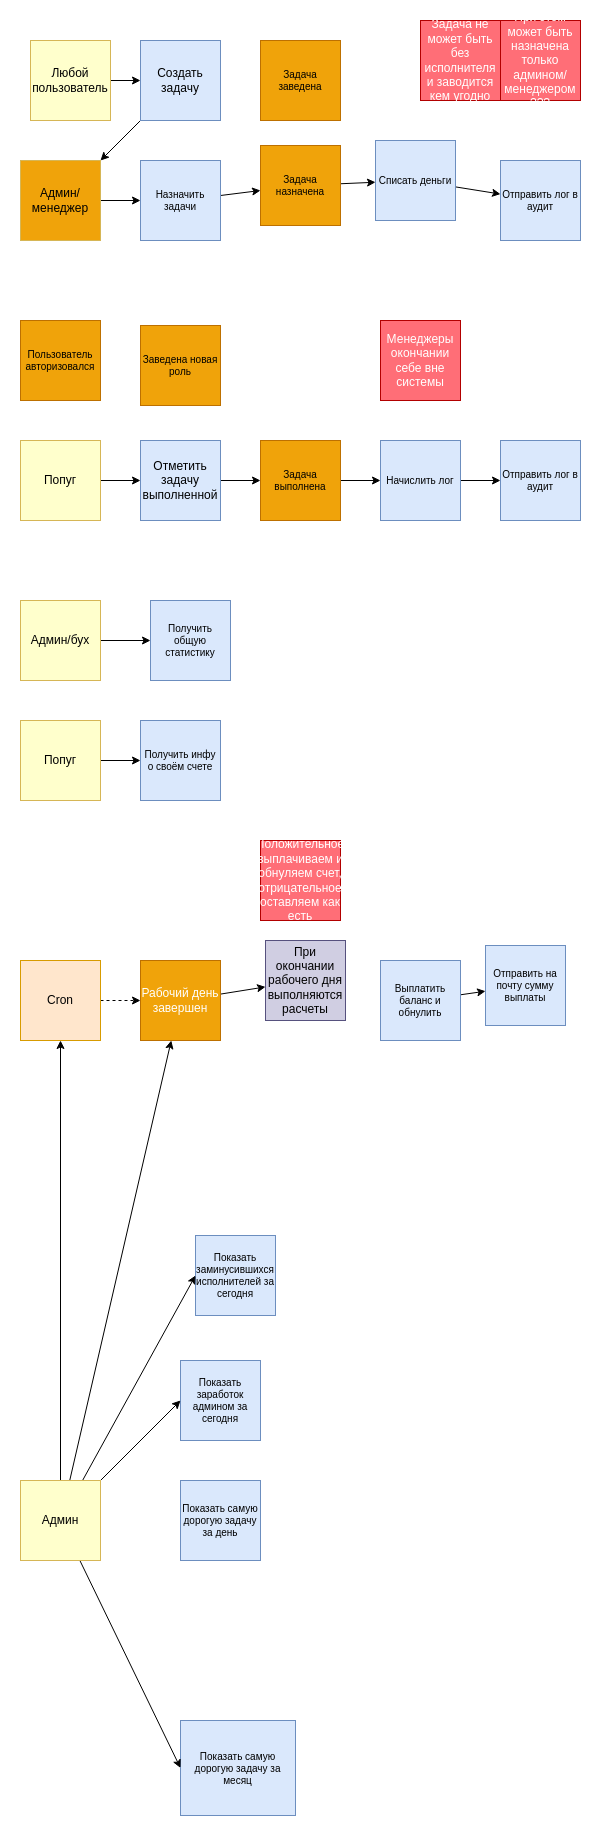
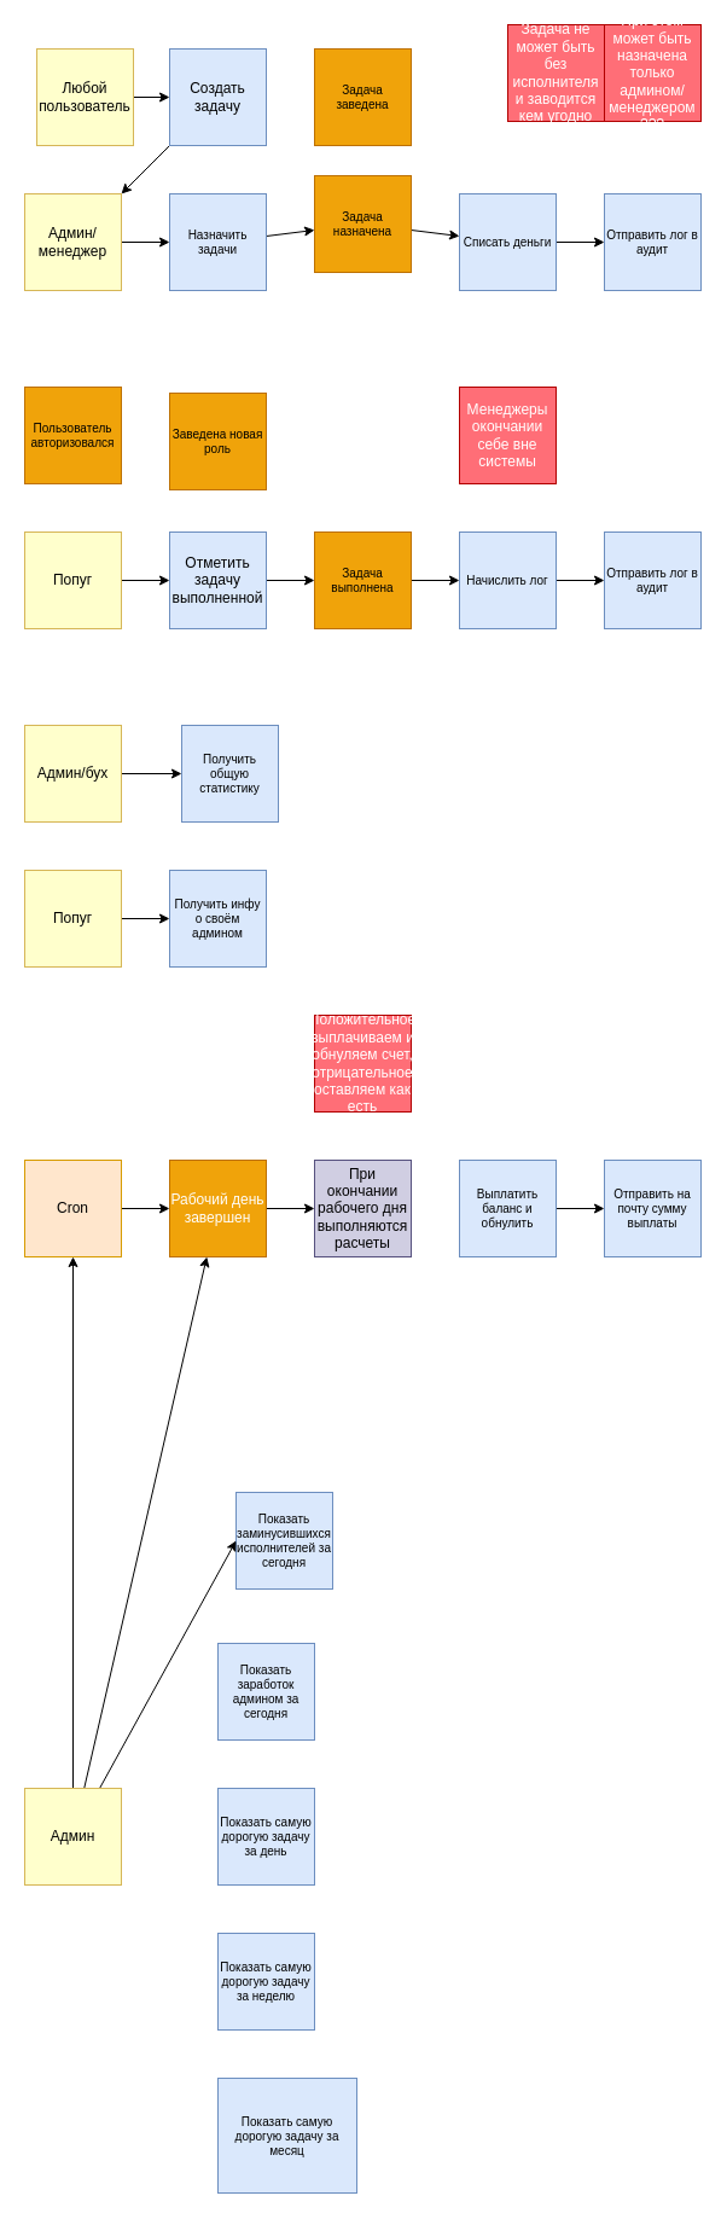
  <mxCell id="0" />
  <mxCell id="1" parent="0" />
  <mxCell id="2" value="Заведена новая роль" style="rounded=0;whiteSpace=wrap;html=1;fillColor=#f0a30a;strokeColor=#BD7000;fontColor=#000000;labelBackgroundColor=none;fontSize=10;" parent="1" vertex="1"><mxGeometry x="140" y="325" width="80" height="80" as="geometry" /></mxCell>
  <mxCell id="3" value="Задача заведена" style="rounded=0;whiteSpace=wrap;html=1;fillColor=#f0a30a;strokeColor=#BD7000;fontColor=#000000;labelBackgroundColor=none;fontSize=10;" parent="1" vertex="1"><mxGeometry x="260" y="40" width="80" height="80" as="geometry" /></mxCell>
  <mxCell id="4" value="" style="edgeStyle=none;html=1;fontColor=#000000;" edge="1" parent="1" source="5" target="17"><mxGeometry relative="1" as="geometry" /></mxCell>
  <mxCell id="5" value="Задача выполнена" style="rounded=0;whiteSpace=wrap;html=1;fillColor=#f0a30a;strokeColor=#BD7000;fontColor=#000000;labelBackgroundColor=none;fontSize=10;" parent="1" vertex="1"><mxGeometry x="260" y="440" width="80" height="80" as="geometry" /></mxCell>
  <mxCell id="6" value="" style="edgeStyle=none;html=1;fontColor=#000000;" edge="1" parent="1" source="7" target="15"><mxGeometry relative="1" as="geometry" /></mxCell>
  <mxCell id="7" value="Задача назначена" style="rounded=0;whiteSpace=wrap;html=1;fillColor=#f0a30a;strokeColor=#BD7000;fontColor=#000000;labelBackgroundColor=none;fontSize=10;" parent="1" vertex="1"><mxGeometry x="260" y="145" width="80" height="80" as="geometry" /></mxCell>
  <mxCell id="8" value="" style="edgeStyle=none;html=1;fontColor=#000000;" edge="1" parent="1" source="9" target="7"><mxGeometry relative="1" as="geometry" /></mxCell>
  <mxCell id="9" value="Назначить задачи" style="rounded=0;whiteSpace=wrap;html=1;fillColor=#dae8fc;strokeColor=#6c8ebf;labelBackgroundColor=none;fontSize=10;fontColor=#000000;" parent="1" vertex="1"><mxGeometry x="140" y="160" width="80" height="80" as="geometry" /></mxCell>
  <mxCell id="10" value="Пользователь авторизовался" style="rounded=0;whiteSpace=wrap;html=1;fillColor=#f0a30a;strokeColor=#BD7000;fontColor=#000000;labelBackgroundColor=none;fontSize=10;" parent="1" vertex="1"><mxGeometry x="20" y="320" width="80" height="80" as="geometry" /></mxCell>
  <mxCell id="11" value="Получить общую статистику" style="rounded=0;whiteSpace=wrap;html=1;fillColor=#dae8fc;strokeColor=#6c8ebf;labelBackgroundColor=none;fontSize=10;fontColor=#000000;" parent="1" vertex="1"><mxGeometry x="150" y="600" width="80" height="80" as="geometry" /></mxCell>
- <mxCell id="12" value="Получить инфу о своём счете" style="rounded=0;whiteSpace=wrap;html=1;fillColor=#dae8fc;strokeColor=#6c8ebf;labelBackgroundColor=none;fontSize=10;fontColor=#000000;" parent="1" vertex="1"><mxGeometry x="140" y="720" width="80" height="80" as="geometry" /></mxCell>
+ <mxCell id="12" value="Получить инфу о своём админом" style="rounded=0;whiteSpace=wrap;html=1;fillColor=#dae8fc;strokeColor=#6c8ebf;labelBackgroundColor=none;fontSize=10;fontColor=#000000;" parent="1" vertex="1"><mxGeometry x="140" y="720" width="80" height="80" as="geometry" /></mxCell>
  <mxCell id="13" value="Отправить лог в аудит" style="rounded=0;whiteSpace=wrap;html=1;fillColor=#dae8fc;strokeColor=#6c8ebf;labelBackgroundColor=none;fontSize=10;fontColor=#000000;" parent="1" vertex="1"><mxGeometry x="500" y="440" width="80" height="80" as="geometry" /></mxCell>
  <mxCell id="14" value="" style="edgeStyle=none;html=1;fontColor=#000000;" edge="1" parent="1" source="15" target="49"><mxGeometry relative="1" as="geometry" /></mxCell>
- <mxCell id="15" value="Списать деньги" style="rounded=0;whiteSpace=wrap;html=1;fillColor=#dae8fc;strokeColor=#6c8ebf;labelBackgroundColor=none;fontSize=10;fontColor=#000000;" parent="1" vertex="1"><mxGeometry x="375" y="140" width="80" height="80" as="geometry" /></mxCell>
+ <mxCell id="15" value="Списать деньги" style="rounded=0;whiteSpace=wrap;html=1;fillColor=#dae8fc;strokeColor=#6c8ebf;labelBackgroundColor=none;fontSize=10;fontColor=#000000;" parent="1" vertex="1"><mxGeometry x="380" y="160" width="80" height="80" as="geometry" /></mxCell>
  <mxCell id="16" value="" style="edgeStyle=none;html=1;fontColor=#000000;" edge="1" parent="1" source="17" target="13"><mxGeometry relative="1" as="geometry" /></mxCell>
  <mxCell id="17" value="Начислить лог" style="rounded=0;whiteSpace=wrap;html=1;fillColor=#dae8fc;strokeColor=#6c8ebf;labelBackgroundColor=none;fontSize=10;fontColor=#000000;" parent="1" vertex="1"><mxGeometry x="380" y="440" width="80" height="80" as="geometry" /></mxCell>
- <mxCell id="18" value="Отправить на почту сумму выплаты" style="rounded=0;whiteSpace=wrap;html=1;fillColor=#dae8fc;strokeColor=#6c8ebf;labelBackgroundColor=none;fontSize=10;fontColor=#000000;" parent="1" vertex="1"><mxGeometry x="485" y="945" width="80" height="80" as="geometry" /></mxCell>
+ <mxCell id="18" value="Отправить на почту сумму выплаты" style="rounded=0;whiteSpace=wrap;html=1;fillColor=#dae8fc;strokeColor=#6c8ebf;labelBackgroundColor=none;fontSize=10;fontColor=#000000;" parent="1" vertex="1"><mxGeometry x="500" y="960" width="80" height="80" as="geometry" /></mxCell>
  <mxCell id="19" value="" style="edgeStyle=none;html=1;fontColor=#000000;" edge="1" parent="1" source="20" target="18"><mxGeometry relative="1" as="geometry" /></mxCell>
  <mxCell id="20" value="Выплатить баланс и обнулить" style="rounded=0;whiteSpace=wrap;html=1;fillColor=#dae8fc;strokeColor=#6c8ebf;labelBackgroundColor=none;fontSize=10;fontColor=#000000;" parent="1" vertex="1"><mxGeometry x="380" y="960" width="80" height="80" as="geometry" /></mxCell>
  <mxCell id="21" value="Показать заработок админом за сегодня" style="rounded=0;whiteSpace=wrap;html=1;fillColor=#dae8fc;strokeColor=#6c8ebf;labelBackgroundColor=none;fontSize=10;fontColor=#000000;" parent="1" vertex="1"><mxGeometry x="180" y="1360" width="80" height="80" as="geometry" /></mxCell>
  <mxCell id="22" value="Показать самую дорогую задачу за день" style="rounded=0;whiteSpace=wrap;html=1;fillColor=#dae8fc;strokeColor=#6c8ebf;labelBackgroundColor=none;fontSize=10;fontColor=#000000;" parent="1" vertex="1"><mxGeometry x="180" y="1480" width="80" height="80" as="geometry" /></mxCell>
+ <mxCell id="23" value="Показать самую дорогую задачу за неделю" style="rounded=0;whiteSpace=wrap;html=1;fillColor=#dae8fc;strokeColor=#6c8ebf;labelBackgroundColor=none;fontSize=10;fontColor=#000000;" parent="1" vertex="1"><mxGeometry x="180" y="1600" width="80" height="80" as="geometry" /></mxCell>
  <mxCell id="24" value="Показать самую дорогую задачу за месяц" style="rounded=0;whiteSpace=wrap;html=1;fillColor=#dae8fc;strokeColor=#6c8ebf;labelBackgroundColor=none;fontSize=10;fontColor=#000000;" parent="1" vertex="1"><mxGeometry x="180" y="1720" width="115" height="95" as="geometry" /></mxCell>
  <mxCell id="25" value="" style="edgeStyle=none;html=1;fontColor=#000000;" edge="1" parent="1" source="26" target="11"><mxGeometry relative="1" as="geometry" /></mxCell>
  <mxCell id="26" value="Админ/бух" style="rounded=0;whiteSpace=wrap;html=1;fillColor=#FFFFCC;strokeColor=#d6b656;labelBackgroundColor=none;fontColor=#000000;" vertex="1" parent="1"><mxGeometry x="20" y="600" width="80" height="80" as="geometry" /></mxCell>
  <mxCell id="27" value="" style="edgeStyle=none;html=1;fontColor=#000000;" edge="1" parent="1" source="28" target="9"><mxGeometry relative="1" as="geometry" /></mxCell>
- <mxCell id="28" value="Админ/менеджер" style="rounded=0;whiteSpace=wrap;html=1;fillColor=#f0a30a;strokeColor=#d6b656;labelBackgroundColor=none;fontColor=#000000;" vertex="1" parent="1"><mxGeometry x="20" y="160" width="80" height="80" as="geometry" /></mxCell>
+ <mxCell id="28" value="Админ/менеджер" style="rounded=0;whiteSpace=wrap;html=1;fillColor=#FFFFCC;strokeColor=#d6b656;labelBackgroundColor=none;fontColor=#000000;" vertex="1" parent="1"><mxGeometry x="20" y="160" width="80" height="80" as="geometry" /></mxCell>
  <mxCell id="29" value="Показать заминусившихся исполнителей за сегодня" style="rounded=0;whiteSpace=wrap;html=1;fillColor=#dae8fc;strokeColor=#6c8ebf;labelBackgroundColor=none;fontSize=10;fontColor=#000000;" vertex="1" parent="1"><mxGeometry x="195" y="1235" width="80" height="80" as="geometry" /></mxCell>
  <mxCell id="30" style="edgeStyle=none;html=1;entryX=0;entryY=0.5;entryDx=0;entryDy=0;fontColor=#000000;" edge="1" parent="1" source="35" target="29"><mxGeometry relative="1" as="geometry" /></mxCell>
- <mxCell id="31" style="edgeStyle=none;html=1;entryX=0;entryY=0.5;entryDx=0;entryDy=0;fontColor=#000000;" edge="1" parent="1" source="35" target="21"><mxGeometry relative="1" as="geometry" /></mxCell>
  <mxCell id="32" style="edgeStyle=none;html=1;fontColor=#000000;" edge="1" parent="1" source="35" target="51"><mxGeometry relative="1" as="geometry" /></mxCell>
  <mxCell id="33" style="edgeStyle=none;html=1;fontColor=#000000;" edge="1" parent="1" source="35" target="37"><mxGeometry relative="1" as="geometry" /></mxCell>
- <mxCell id="34" style="edgeStyle=none;html=1;entryX=0;entryY=0.5;entryDx=0;entryDy=0;fontColor=#000000;" edge="1" parent="1" source="35" target="24"><mxGeometry relative="1" as="geometry" /></mxCell>
  <mxCell id="35" value="Админ" style="rounded=0;whiteSpace=wrap;html=1;fillColor=#FFFFCC;strokeColor=#d6b656;labelBackgroundColor=none;fontColor=#000000;" vertex="1" parent="1"><mxGeometry x="20" y="1480" width="80" height="80" as="geometry" /></mxCell>
- <mxCell id="36" value="" style="edgeStyle=none;html=1;fontColor=#000000;dashed=1;" edge="1" parent="1" source="37" target="51"><mxGeometry relative="1" as="geometry" /></mxCell>
+ <mxCell id="36" value="" style="edgeStyle=none;html=1;fontColor=#000000;" edge="1" parent="1" source="37" target="51"><mxGeometry relative="1" as="geometry" /></mxCell>
  <mxCell id="37" value="Cron" style="rounded=0;whiteSpace=wrap;html=1;fillColor=#ffe6cc;strokeColor=#d79b00;labelBackgroundColor=none;fontColor=#000000;" vertex="1" parent="1"><mxGeometry x="20" y="960" width="80" height="80" as="geometry" /></mxCell>
  <mxCell id="38" value="" style="edgeStyle=none;html=1;fontColor=#000000;" edge="1" parent="1" source="39" target="12"><mxGeometry relative="1" as="geometry" /></mxCell>
  <mxCell id="39" value="Попуг" style="rounded=0;whiteSpace=wrap;html=1;fillColor=#FFFFCC;strokeColor=#d6b656;labelBackgroundColor=none;fontColor=#000000;" vertex="1" parent="1"><mxGeometry x="20" y="720" width="80" height="80" as="geometry" /></mxCell>
  <mxCell id="40" value="" style="edgeStyle=none;html=1;fontColor=#000000;" edge="1" parent="1" source="41" target="43"><mxGeometry relative="1" as="geometry" /></mxCell>
  <mxCell id="41" value="Любой пользователь" style="rounded=0;whiteSpace=wrap;html=1;fillColor=#FFFFCC;strokeColor=#d6b656;labelBackgroundColor=none;fontColor=#000000;" vertex="1" parent="1"><mxGeometry x="30" y="40" width="80" height="80" as="geometry" /></mxCell>
  <mxCell id="42" value="" style="edgeStyle=none;html=1;fontColor=#000000;" edge="1" parent="1" source="43" target="28"><mxGeometry relative="1" as="geometry" /></mxCell>
  <mxCell id="43" value="Создать задачу" style="rounded=0;whiteSpace=wrap;html=1;fillColor=#dae8fc;strokeColor=#6c8ebf;labelBackgroundColor=none;fontColor=#000000;" vertex="1" parent="1"><mxGeometry x="140" y="40" width="80" height="80" as="geometry" /></mxCell>
  <mxCell id="44" value="" style="edgeStyle=none;html=1;fontColor=#000000;" edge="1" parent="1" source="45" target="47"><mxGeometry relative="1" as="geometry" /></mxCell>
  <mxCell id="45" value="Попуг" style="rounded=0;whiteSpace=wrap;html=1;fillColor=#FFFFCC;strokeColor=#d6b656;labelBackgroundColor=none;fontColor=#000000;" vertex="1" parent="1"><mxGeometry x="20" y="440" width="80" height="80" as="geometry" /></mxCell>
  <mxCell id="46" value="" style="edgeStyle=none;html=1;fontColor=#000000;" edge="1" parent="1" source="47" target="5"><mxGeometry relative="1" as="geometry" /></mxCell>
  <mxCell id="47" value="Отметить задачу выполненной" style="rounded=0;whiteSpace=wrap;html=1;fillColor=#dae8fc;strokeColor=#6c8ebf;labelBackgroundColor=none;fontColor=#000000;" vertex="1" parent="1"><mxGeometry x="140" y="440" width="80" height="80" as="geometry" /></mxCell>
- <mxCell id="48" value="При окончании рабочего дня выполняются расчеты" style="rounded=0;whiteSpace=wrap;html=1;fillColor=#d0cee2;strokeColor=#56517e;labelBackgroundColor=none;fontColor=#000000;" vertex="1" parent="1"><mxGeometry x="265" y="940" width="80" height="80" as="geometry" /></mxCell>
+ <mxCell id="48" value="При окончании рабочего дня выполняются расчеты" style="rounded=0;whiteSpace=wrap;html=1;fillColor=#d0cee2;strokeColor=#56517e;labelBackgroundColor=none;fontColor=#000000;" vertex="1" parent="1"><mxGeometry x="260" y="960" width="80" height="80" as="geometry" /></mxCell>
  <mxCell id="49" value="Отправить лог в аудит" style="rounded=0;whiteSpace=wrap;html=1;fillColor=#dae8fc;strokeColor=#6c8ebf;labelBackgroundColor=none;fontSize=10;fontColor=#000000;" vertex="1" parent="1"><mxGeometry x="500" y="160" width="80" height="80" as="geometry" /></mxCell>
  <mxCell id="50" value="" style="edgeStyle=none;html=1;fontColor=#000000;" edge="1" parent="1" source="51" target="48"><mxGeometry relative="1" as="geometry" /></mxCell>
  <mxCell id="51" value="Рабочий день завершен" style="rounded=0;whiteSpace=wrap;html=1;fillColor=#f0a30a;strokeColor=#BD7000;fontColor=#ffffff;labelBackgroundColor=none;" vertex="1" parent="1"><mxGeometry x="140" y="960" width="80" height="80" as="geometry" /></mxCell>
  <mxCell id="52" value="Менеджеры окончании себе вне системы" style="rounded=0;whiteSpace=wrap;html=1;fillColor=#FF6E77;strokeColor=#B20000;fontColor=#ffffff;labelBackgroundColor=none;" vertex="1" parent="1"><mxGeometry x="380" y="320" width="80" height="80" as="geometry" /></mxCell>
  <mxCell id="53" value="Задача не может быть без исполнителя и заводится кем угодно" style="rounded=0;whiteSpace=wrap;html=1;fillColor=#FF6E77;strokeColor=#B20000;fontColor=#ffffff;labelBackgroundColor=none;" vertex="1" parent="1"><mxGeometry x="420" y="20" width="80" height="80" as="geometry" /></mxCell>
  <mxCell id="54" value="При этом может быть назначена только админом/менеджером ???" style="rounded=0;whiteSpace=wrap;html=1;fillColor=#FF6E77;strokeColor=#B20000;fontColor=#ffffff;labelBackgroundColor=none;" vertex="1" parent="1"><mxGeometry x="500" y="20" width="80" height="80" as="geometry" /></mxCell>
  <mxCell id="55" value="Положительное выплачиваем и обнуляем счет, отрицательное оставляем как есть" style="rounded=0;whiteSpace=wrap;html=1;fillColor=#FF6E77;strokeColor=#B20000;fontColor=#ffffff;labelBackgroundColor=none;" vertex="1" parent="1"><mxGeometry x="260" y="840" width="80" height="80" as="geometry" /></mxCell>
